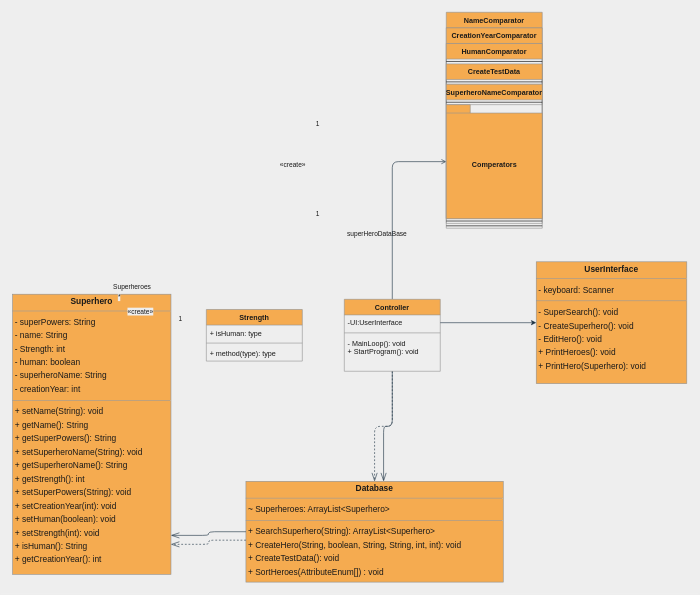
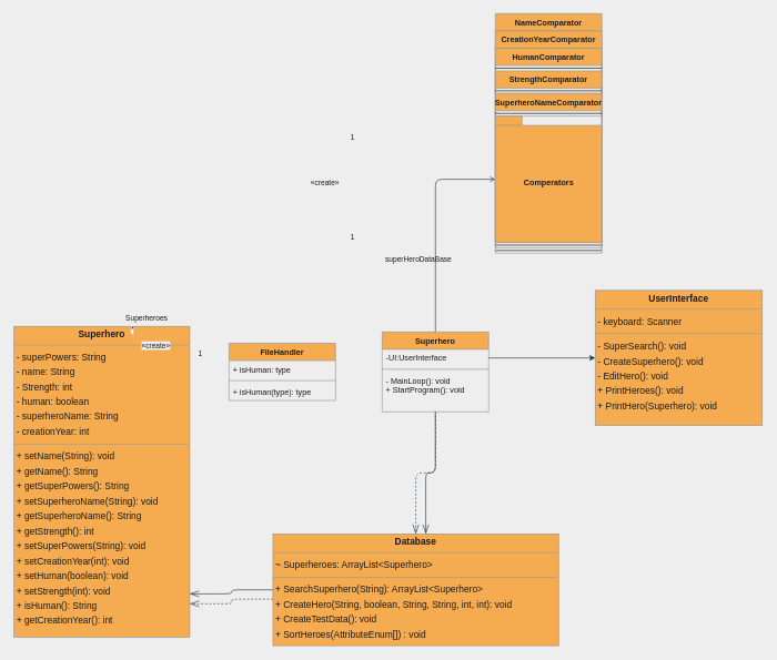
  <mxCell id="0" />
  <mxCell id="1" parent="0" />
  <mxCell id="2" value="&lt;p style=&quot;margin:0px;margin-top:4px;text-align:center;&quot;&gt;&lt;b&gt;Database&lt;/b&gt;&lt;/p&gt;&lt;hr size=&quot;1&quot;&gt;&lt;p style=&quot;margin:0 0 0 4px;line-height:1.6;&quot;&gt;~ Superheroes: ArrayList&amp;lt;Superhero&amp;gt;&lt;/p&gt;&lt;hr size=&quot;1&quot;&gt;&lt;p style=&quot;margin:0 0 0 4px;line-height:1.6;&quot;&gt;+ SearchSuperhero(String): ArrayList&amp;lt;Superhero&amp;gt;&lt;br&gt;+ CreateHero(String, boolean, String, String, int, int): void&lt;br&gt;+ CreateTestData(): void&lt;/p&gt;&lt;p style=&quot;margin:0 0 0 4px;line-height:1.6;&quot;&gt;+ SortHeroes(AttributeEnum[]) : void&lt;/p&gt;" style="verticalAlign=top;align=left;overflow=fill;fontSize=14;fontFamily=Helvetica;html=1;shadow=0;comic=0;labelBackgroundColor=none;strokeWidth=1;fillColor=#F5AB50;strokeColor=#909090;fontColor=#1A1A1A;" parent="1" vertex="1"><mxGeometry x="409" y="802" width="429" height="168" as="geometry" /></mxCell>
  <mxCell id="3" value="&lt;p style=&quot;margin:0px;margin-top:4px;text-align:center;&quot;&gt;&lt;b&gt;Superhero&lt;/b&gt;&lt;/p&gt;&lt;hr size=&quot;1&quot;/&gt;&lt;p style=&quot;margin:0 0 0 4px;line-height:1.6;&quot;&gt;- superPowers: String&lt;br/&gt;- name: String&lt;br/&gt;- Strength: int&lt;br/&gt;- human: boolean&lt;br/&gt;- superheroName: String&lt;br/&gt;- creationYear: int&lt;/p&gt;&lt;hr size=&quot;1&quot;/&gt;&lt;p style=&quot;margin:0 0 0 4px;line-height:1.6;&quot;&gt;+ setName(String): void&lt;br/&gt;+ getName(): String&lt;br/&gt;+ getSuperPowers(): String&lt;br/&gt;+ setSuperheroName(String): void&lt;br/&gt;+ getSuperheroName(): String&lt;br/&gt;+ getStrength(): int&lt;br/&gt;+ setSuperPowers(String): void&lt;br/&gt;+ setCreationYear(int): void&lt;br/&gt;+ setHuman(boolean): void&lt;br/&gt;+ setStrength(int): void&lt;br/&gt;+ isHuman(): String&lt;br/&gt;+ getCreationYear(): int&lt;/p&gt;" style="verticalAlign=top;align=left;overflow=fill;fontSize=14;fontFamily=Helvetica;html=1;shadow=0;comic=0;labelBackgroundColor=none;strokeWidth=1;fillColor=#F5AB50;strokeColor=#909090;fontColor=#1A1A1A;" parent="1" vertex="1"><mxGeometry x="20" y="490" width="264" height="467" as="geometry" /></mxCell>
  <mxCell id="4" value="&lt;p style=&quot;margin:0px;margin-top:4px;text-align:center;&quot;&gt;&lt;b&gt;UserInterface&lt;/b&gt;&lt;/p&gt;&lt;hr size=&quot;1&quot;&gt;&lt;p style=&quot;margin:0 0 0 4px;line-height:1.6;&quot;&gt;- keyboard: Scanner&lt;/p&gt;&lt;hr size=&quot;1&quot;&gt;&lt;p style=&quot;margin:0 0 0 4px;line-height:1.6;&quot;&gt;- SuperSearch(): void&lt;br&gt;- CreateSuperhero(): void&lt;br&gt;- EditHero(): void&lt;br&gt;+ PrintHeroes(): void&lt;br&gt;+ PrintHero(Superhero): void&lt;/p&gt;" style="verticalAlign=top;align=left;overflow=fill;fontSize=14;fontFamily=Helvetica;html=1;shadow=0;comic=0;labelBackgroundColor=none;strokeWidth=1;fillColor=#F5AB50;strokeColor=#909090;fontColor=#1A1A1A;" parent="1" vertex="1"><mxGeometry x="893" y="436" width="251" height="203" as="geometry" /></mxCell>
  <mxCell id="5" value="" style="html=1;edgeStyle=orthogonalEdgeStyle;dashed=1;startArrow=none;endArrow=openThin;endSize=12;strokeColor=#182E3E;exitX=0.000;exitY=0.584;exitDx=0;exitDy=0;entryX=1.000;entryY=0.893;entryDx=0;entryDy=0;fontColor=#1A1A1A;labelBackgroundColor=#EEEEEE;" parent="1" source="2" target="3" edge="1"><mxGeometry width="50" height="50" relative="1" as="geometry"><Array as="points" /></mxGeometry></mxCell>
  <mxCell id="6" value="«create»" style="edgeLabel;resizable=0;html=1;align=left;verticalAlign=top;strokeColor=#909090;fontColor=#1A1A1A;labelBackgroundColor=#EEEEEE;" parent="5" vertex="1" connectable="0"><mxGeometry x="210" y="506" as="geometry" /></mxCell>
  <mxCell id="7" value="" style="html=1;edgeStyle=orthogonalEdgeStyle;dashed=0;startArrow=diamondThinstartSize=12;endArrow=openThin;endSize=12;strokeColor=#182E3E;exitX=0.000;exitY=0.500;exitDx=0;exitDy=0;entryX=1.000;entryY=0.861;entryDx=0;entryDy=0;fontColor=#1A1A1A;labelBackgroundColor=#EEEEEE;" parent="1" source="2" target="3" edge="1"><mxGeometry width="50" height="50" relative="1" as="geometry"><Array as="points" /></mxGeometry></mxCell>
  <mxCell id="8" value="1" style="edgeLabel;resizable=0;html=1;align=left;verticalAlign=top;strokeColor=#909090;fontColor=#1A1A1A;labelBackgroundColor=#EEEEEE;" parent="7" vertex="1" connectable="0"><mxGeometry x="295" y="519" as="geometry" /></mxCell>
  <mxCell id="9" value="*" style="edgeLabel;resizable=0;html=1;align=left;verticalAlign=top;strokeColor=#909090;fontColor=#1A1A1A;labelBackgroundColor=#EEEEEE;" parent="7" vertex="1" connectable="0"><mxGeometry x="194" y="482" as="geometry" /></mxCell>
  <mxCell id="10" value="Superheroes" style="edgeLabel;resizable=0;html=1;align=left;verticalAlign=top;strokeColor=#909090;fontColor=#1A1A1A;labelBackgroundColor=#EEEEEE;" parent="7" vertex="1" connectable="0"><mxGeometry x="186" y="464" as="geometry" /></mxCell>
  <mxCell id="11" value="" style="html=1;edgeStyle=orthogonalEdgeStyle;dashed=1;startArrow=none;endArrow=openThin;endSize=12;strokeColor=#182E3E;entryX=0.500;entryY=0.000;entryDx=0;entryDy=0;fontColor=#1A1A1A;labelBackgroundColor=#EEEEEE;" parent="1" source="18" target="2" edge="1"><mxGeometry width="50" height="50" relative="1" as="geometry"><Array as="points" /></mxGeometry></mxCell>
  <mxCell id="12" value="«create»" style="edgeLabel;resizable=0;html=1;align=left;verticalAlign=top;strokeColor=#909090;fontColor=#1A1A1A;labelBackgroundColor=#EEEEEE;" parent="11" vertex="1" connectable="0"><mxGeometry x="464" y="262" as="geometry" /></mxCell>
  <mxCell id="13" value="" style="html=1;edgeStyle=orthogonalEdgeStyle;dashed=0;startArrow=diamondThinstartSize=12;endArrow=openThin;endSize=12;strokeColor=#182E3E;entryX=0.535;entryY=0.000;entryDx=0;entryDy=0;fontColor=#1A1A1A;labelBackgroundColor=#EEEEEE;" parent="1" source="18" target="2" edge="1"><mxGeometry width="50" height="50" relative="1" as="geometry"><Array as="points" /></mxGeometry></mxCell>
  <mxCell id="14" value="1" style="edgeLabel;resizable=0;html=1;align=left;verticalAlign=top;strokeColor=#909090;fontColor=#1A1A1A;labelBackgroundColor=#EEEEEE;" parent="13" vertex="1" connectable="0"><mxGeometry x="524" y="193" as="geometry" /></mxCell>
  <mxCell id="15" value="1" style="edgeLabel;resizable=0;html=1;align=left;verticalAlign=top;strokeColor=#909090;fontColor=#1A1A1A;labelBackgroundColor=#EEEEEE;" parent="13" vertex="1" connectable="0"><mxGeometry x="524" y="343" as="geometry" /></mxCell>
  <mxCell id="16" value="superHeroDataBase" style="edgeLabel;resizable=0;html=1;align=left;verticalAlign=top;strokeColor=#909090;fontColor=#1A1A1A;labelBackgroundColor=#EEEEEE;" parent="13" vertex="1" connectable="0"><mxGeometry x="576" y="376" as="geometry" /></mxCell>
  <mxCell id="17" style="edgeStyle=orthogonalEdgeStyle;curved=0;rounded=1;sketch=0;orthogonalLoop=1;jettySize=auto;html=1;fontColor=#1A1A1A;strokeColor=#182E3E;endArrow=open;" edge="1" parent="1" source="18" target="35"><mxGeometry relative="1" as="geometry"><Array as="points"><mxPoint x="653" y="269" /></Array></mxGeometry></mxCell>
- <mxCell id="18" value="Controller" style="swimlane;fontStyle=1;align=center;verticalAlign=top;childLayout=stackLayout;horizontal=1;startSize=26;horizontalStack=0;resizeParent=1;resizeParentMax=0;resizeLast=0;collapsible=1;marginBottom=0;fillColor=#F5AB50;strokeColor=#909090;fontColor=#1A1A1A;" parent="1" vertex="1"><mxGeometry x="573" y="498.5" width="160" height="120" as="geometry" /></mxCell>
+ <mxCell id="18" value="Superhero" style="swimlane;fontStyle=1;align=center;verticalAlign=top;childLayout=stackLayout;horizontal=1;startSize=26;horizontalStack=0;resizeParent=1;resizeParentMax=0;resizeLast=0;collapsible=1;marginBottom=0;fillColor=#F5AB50;strokeColor=#909090;fontColor=#1A1A1A;" parent="1" vertex="1"><mxGeometry x="573" y="498.5" width="160" height="120" as="geometry" /></mxCell>
  <mxCell id="19" value="-UI:UserInterface" style="text;strokeColor=none;fillColor=none;align=left;verticalAlign=top;spacingLeft=4;spacingRight=4;overflow=hidden;rotatable=0;points=[[0,0.5],[1,0.5]];portConstraint=eastwest;fontColor=#1A1A1A;" parent="18" vertex="1"><mxGeometry y="26" width="160" height="26" as="geometry" /></mxCell>
  <mxCell id="20" value="" style="line;strokeWidth=1;fillColor=none;align=left;verticalAlign=middle;spacingTop=-1;spacingLeft=3;spacingRight=3;rotatable=0;labelPosition=right;points=[];portConstraint=eastwest;strokeColor=#909090;fontColor=#1A1A1A;labelBackgroundColor=#EEEEEE;" parent="18" vertex="1"><mxGeometry y="52" width="160" height="8" as="geometry" /></mxCell>
  <mxCell id="21" value="- MainLoop(): void&#10;+ StartProgram(): void" style="text;strokeColor=none;fillColor=none;align=left;verticalAlign=top;spacingLeft=4;spacingRight=4;overflow=hidden;rotatable=0;points=[[0,0.5],[1,0.5]];portConstraint=eastwest;fontColor=#1A1A1A;" parent="18" vertex="1"><mxGeometry y="60" width="160" height="60" as="geometry" /></mxCell>
  <mxCell id="22" style="edgeStyle=orthogonalEdgeStyle;orthogonalLoop=1;jettySize=auto;html=1;strokeColor=#182E3E;fontColor=#1A1A1A;labelBackgroundColor=#EEEEEE;" parent="1" source="19" target="4" edge="1"><mxGeometry relative="1" as="geometry" /></mxCell>
- <mxCell id="23" value="Strength" style="swimlane;fontStyle=1;align=center;verticalAlign=top;childLayout=stackLayout;horizontal=1;startSize=26;horizontalStack=0;resizeParent=1;resizeParentMax=0;resizeLast=0;collapsible=1;marginBottom=0;fillColor=#F5AB50;strokeColor=#909090;fontColor=#1A1A1A;" parent="1" vertex="1"><mxGeometry x="343" y="515.5" width="160" height="86" as="geometry" /></mxCell>
+ <mxCell id="23" value="FileHandler" style="swimlane;fontStyle=1;align=center;verticalAlign=top;childLayout=stackLayout;horizontal=1;startSize=26;horizontalStack=0;resizeParent=1;resizeParentMax=0;resizeLast=0;collapsible=1;marginBottom=0;fillColor=#F5AB50;strokeColor=#909090;fontColor=#1A1A1A;" parent="1" vertex="1"><mxGeometry x="343" y="515.5" width="160" height="86" as="geometry" /></mxCell>
  <mxCell id="24" value="+ isHuman: type" style="text;strokeColor=none;fillColor=none;align=left;verticalAlign=top;spacingLeft=4;spacingRight=4;overflow=hidden;rotatable=0;points=[[0,0.5],[1,0.5]];portConstraint=eastwest;fontColor=#1A1A1A;" parent="23" vertex="1"><mxGeometry y="26" width="160" height="26" as="geometry" /></mxCell>
  <mxCell id="25" value="" style="line;strokeWidth=1;fillColor=none;align=left;verticalAlign=middle;spacingTop=-1;spacingLeft=3;spacingRight=3;rotatable=0;labelPosition=right;points=[];portConstraint=eastwest;strokeColor=#909090;fontColor=#1A1A1A;labelBackgroundColor=#EEEEEE;" parent="23" vertex="1"><mxGeometry y="52" width="160" height="8" as="geometry" /></mxCell>
- <mxCell id="26" value="+ method(type): type" style="text;strokeColor=none;fillColor=none;align=left;verticalAlign=top;spacingLeft=4;spacingRight=4;overflow=hidden;rotatable=0;points=[[0,0.5],[1,0.5]];portConstraint=eastwest;fontColor=#1A1A1A;" parent="23" vertex="1"><mxGeometry y="60" width="160" height="26" as="geometry" /></mxCell>
+ <mxCell id="26" value="+ isHuman(type): type" style="text;strokeColor=none;fillColor=none;align=left;verticalAlign=top;spacingLeft=4;spacingRight=4;overflow=hidden;rotatable=0;points=[[0,0.5],[1,0.5]];portConstraint=eastwest;fontColor=#1A1A1A;" parent="23" vertex="1"><mxGeometry y="60" width="160" height="26" as="geometry" /></mxCell>
  <mxCell id="27" value="NameComparator" style="swimlane;fontStyle=1;align=center;verticalAlign=top;childLayout=stackLayout;horizontal=1;startSize=26;horizontalStack=0;resizeParent=1;resizeParentMax=0;resizeLast=0;collapsible=1;marginBottom=0;rounded=0;sketch=0;fontColor=#1A1A1A;strokeColor=#909090;fillColor=#F5AB50;" vertex="1" parent="1"><mxGeometry x="743" y="20" width="160" height="360" as="geometry" /></mxCell>
  <mxCell id="28" value="CreationYearComparator" style="swimlane;fontStyle=1;align=center;verticalAlign=top;childLayout=stackLayout;horizontal=1;startSize=26;horizontalStack=0;resizeParent=1;resizeParentMax=0;resizeLast=0;collapsible=1;marginBottom=0;rounded=0;sketch=0;fontColor=#1A1A1A;strokeColor=#909090;fillColor=#F5AB50;" vertex="1" parent="27"><mxGeometry y="26" width="160" height="326" as="geometry" /></mxCell>
  <mxCell id="29" value="HumanComparator" style="swimlane;fontStyle=1;align=center;verticalAlign=top;childLayout=stackLayout;horizontal=1;startSize=26;horizontalStack=0;resizeParent=1;resizeParentMax=0;resizeLast=0;collapsible=1;marginBottom=0;rounded=0;sketch=0;fontColor=#1A1A1A;strokeColor=#909090;fillColor=#F5AB50;" vertex="1" parent="28"><mxGeometry y="26" width="160" height="292" as="geometry" /></mxCell>
  <mxCell id="30" value="" style="line;strokeWidth=1;fillColor=none;align=left;verticalAlign=middle;spacingTop=-1;spacingLeft=3;spacingRight=3;rotatable=0;labelPosition=right;points=[];portConstraint=eastwest;rounded=0;sketch=0;fontColor=#1A1A1A;" vertex="1" parent="29"><mxGeometry y="26" width="160" height="8" as="geometry" /></mxCell>
- <mxCell id="31" value="CreateTestData" style="swimlane;fontStyle=1;align=center;verticalAlign=top;childLayout=stackLayout;horizontal=1;startSize=26;horizontalStack=0;resizeParent=1;resizeParentMax=0;resizeLast=0;collapsible=1;marginBottom=0;rounded=0;sketch=0;fontColor=#1A1A1A;strokeColor=#909090;fillColor=#F5AB50;" vertex="1" parent="29"><mxGeometry y="34" width="160" height="34" as="geometry" /></mxCell>
+ <mxCell id="31" value="StrengthComparator" style="swimlane;fontStyle=1;align=center;verticalAlign=top;childLayout=stackLayout;horizontal=1;startSize=26;horizontalStack=0;resizeParent=1;resizeParentMax=0;resizeLast=0;collapsible=1;marginBottom=0;rounded=0;sketch=0;fontColor=#1A1A1A;strokeColor=#909090;fillColor=#F5AB50;" vertex="1" parent="29"><mxGeometry y="34" width="160" height="34" as="geometry" /></mxCell>
  <mxCell id="32" value="" style="line;strokeWidth=1;fillColor=none;align=left;verticalAlign=middle;spacingTop=-1;spacingLeft=3;spacingRight=3;rotatable=0;labelPosition=right;points=[];portConstraint=eastwest;rounded=0;sketch=0;fontColor=#1A1A1A;" vertex="1" parent="31"><mxGeometry y="26" width="160" height="8" as="geometry" /></mxCell>
  <mxCell id="33" value="SuperheroNameComparator" style="swimlane;fontStyle=1;align=center;verticalAlign=top;childLayout=stackLayout;horizontal=1;startSize=26;horizontalStack=0;resizeParent=1;resizeParentMax=0;resizeLast=0;collapsible=1;marginBottom=0;rounded=0;sketch=0;fontColor=#1A1A1A;strokeColor=#909090;fillColor=#F5AB50;" vertex="1" parent="29"><mxGeometry y="68" width="160" height="34" as="geometry" /></mxCell>
  <mxCell id="34" value="" style="line;strokeWidth=1;fillColor=none;align=left;verticalAlign=middle;spacingTop=-1;spacingLeft=3;spacingRight=3;rotatable=0;labelPosition=right;points=[];portConstraint=eastwest;rounded=0;sketch=0;fontColor=#1A1A1A;" vertex="1" parent="33"><mxGeometry y="26" width="160" height="8" as="geometry" /></mxCell>
  <mxCell id="35" value="Comperators" style="shape=folder;fontStyle=1;spacingTop=10;tabWidth=40;tabHeight=14;tabPosition=left;html=1;rounded=0;sketch=0;fontColor=#1A1A1A;strokeColor=#909090;fillColor=#F5AB50;" vertex="1" parent="29"><mxGeometry y="102" width="160" height="190" as="geometry" /></mxCell>
  <mxCell id="36" value="" style="line;strokeWidth=1;fillColor=none;align=left;verticalAlign=middle;spacingTop=-1;spacingLeft=3;spacingRight=3;rotatable=0;labelPosition=right;points=[];portConstraint=eastwest;rounded=0;sketch=0;fontColor=#1A1A1A;" vertex="1" parent="28"><mxGeometry y="318" width="160" height="8" as="geometry" /></mxCell>
  <mxCell id="37" value="" style="line;strokeWidth=1;fillColor=none;align=left;verticalAlign=middle;spacingTop=-1;spacingLeft=3;spacingRight=3;rotatable=0;labelPosition=right;points=[];portConstraint=eastwest;rounded=0;sketch=0;fontColor=#1A1A1A;" vertex="1" parent="27"><mxGeometry y="352" width="160" height="8" as="geometry" /></mxCell>
